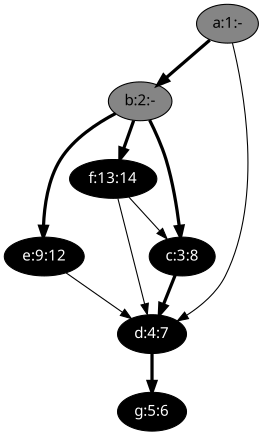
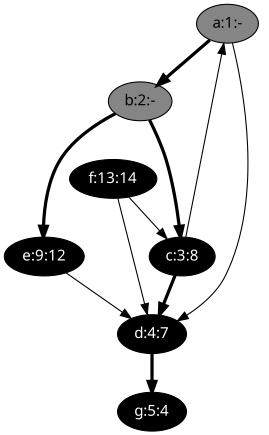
  digraph {
    node [fillcolor=black fontname="time-bold" style=filled fontcolor=white]
    edge [penwidth=3]
    n1 [fillcolor=gray52 label="a:1:-" fontcolor=""]
    n2 [fillcolor=gray52 label="b:2:-" fontcolor=""]
    n3 [label="d:4:7"]
    n4 [label="c:3:8"]
    n5 [label="e:9:12"]
    n6 [label="f:13:14"]
-   n7 [label="g:5:6"]
+   n7 [label="g:5:4"]
    n1 -> n2
    n1 -> n3 [penwidth=1]
    n2 -> n4
    n2 -> n5
-   n2 -> n6
    n3 -> n7
+   n4 -> n1 [penwidth=1]
    n4 -> n3
    n5 -> n3 [penwidth=1]
    n6 -> n3 [penwidth=1]
    n6 -> n4 [penwidth=1]
  }
